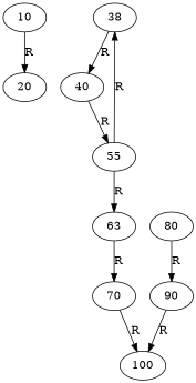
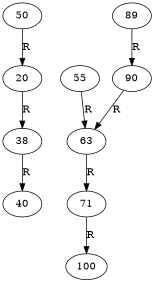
  digraph {
-   10
+   10 [label=50]
    20
    n3 [label=38]
    40
    n5 [label=55]
    n6 [label=63]
-   70
+   70 [label=71]
    100
-   80
+   80 [label=89]
    90
    10 -> 20 [label=R]
-   n5 -> n3 [label=R]
+   20 -> n3 [label=R]
    n3 -> 40 [label=R]
-   40 -> n5 [label=R]
    n5 -> n6 [label=R]
    n6 -> 70 [label=R]
    70 -> 100 [label=R]
    80 -> 90 [label=R]
-   90 -> 100 [label=R]
+   90 -> n6 [label=R]
  }
